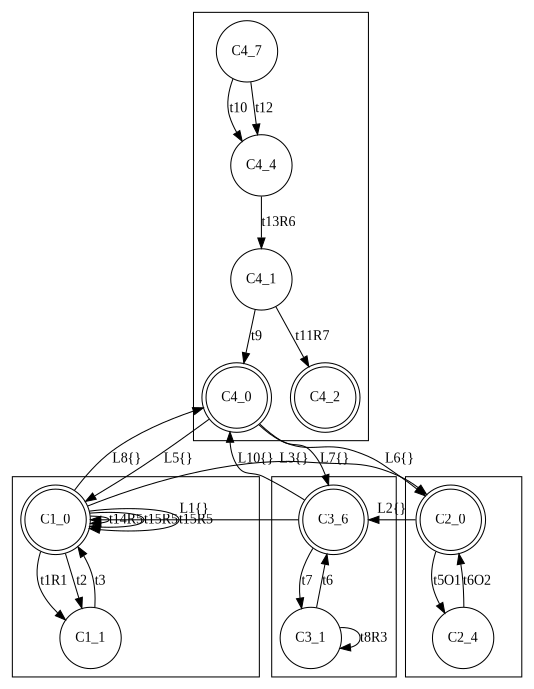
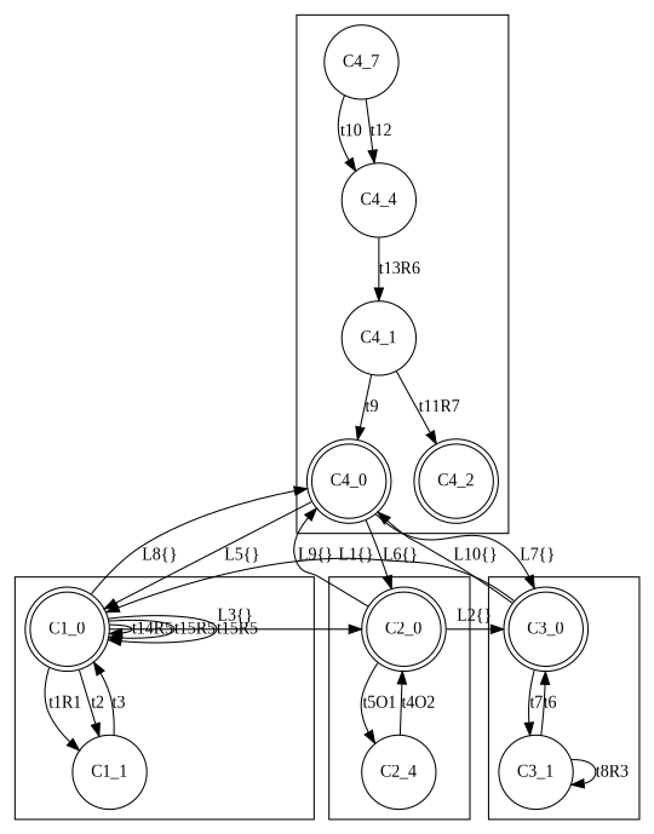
  digraph {
    compound=true
    fontname="Liberation Serif"
    node [fontname="Liberation Serif" shape=circle]
    edge [fontname="Liberation Serif"]
    C1_0 [shape=doublecircle]
    C1_1
    C2_0 [shape=doublecircle]
    n4 [label=C2_4]
-   C3_0 [shape=doublecircle label=C3_6]
+   C3_0 [shape=doublecircle]
    C3_1
    C4_0 [shape=doublecircle]
    C4_1
    C4_2 [shape=doublecircle]
    n10 [label=C4_7]
    C4_4
    subgraph cluster_1 {
      C1_0
      C1_1
    }
    subgraph cluster_2 {
      C2_0
      n4
    }
    subgraph cluster_3 {
      C3_0
      C3_1
    }
    subgraph cluster_4 {
      C4_0
      C4_1
      C4_2
      n10
      C4_4
    }
    C1_0 -> C1_0 [label=t14R5]
    C1_0 -> C1_0 [label=t15R5]
    C1_0 -> C1_0 [label=t15R5]
    C1_0 -> C1_1 [label=t1R1]
    C1_0 -> C1_1 [label=t2]
    C1_0 -> C2_0 [label="L3{}"]
    C1_0 -> C4_0 [label="L8{}"]
    C1_1 -> C1_0 [label=t3]
    C2_0 -> n4 [label=t5O1]
    C2_0 -> C3_0 [label="L2{}"]
-   n4 -> C2_0 [label=t6O2]
+   C2_0 -> C4_0 [label="L9{}"]
+   n4 -> C2_0 [label=t4O2]
    C3_0 -> C1_0 [label="L1{}"]
    C3_0 -> C3_1 [label=t7]
    C3_0 -> C4_0 [label="L10{}"]
    C3_1 -> C3_0 [label=t6]
    C3_1 -> C3_1 [label=t8R3]
    C4_0 -> C1_0 [label="L5{}"]
    C4_0 -> C2_0 [label="L6{}"]
    C4_0 -> C3_0 [label="L7{}"]
    C4_1 -> C4_0 [label=t9]
    C4_1 -> C4_2 [label=t11R7]
    n10 -> C4_4 [label=t10]
    n10 -> C4_4 [label=t12]
    C4_4 -> C4_1 [label=t13R6]
  }
